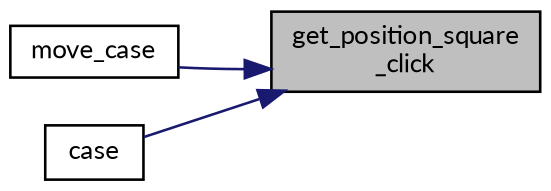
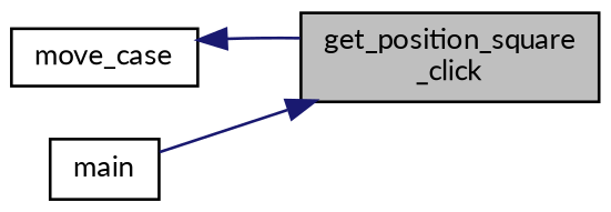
  digraph {
    fontname=Lato
    rankdir=RL
    node [color=black fillcolor=white fontname=Lato fontsize=10 shape=record style=filled]
    edge [color=midnightblue dir=back fontname=Lato fontsize=10 labelfontname=Helvetica labelfontsize=10 style=solid]
    n1 [fillcolor=grey75 fontcolor=black height=0.2 label="get_position_square\l_click" width=0.4]
    n2 [height=0.2 label=move_case width=0.4]
-   n3 [height=0.2 label=case width=0.4]
-   n1 -> n2
+   n3 [height=0.2 label=main width=0.4]
+   n2 -> n1
    n1 -> n3
  }
